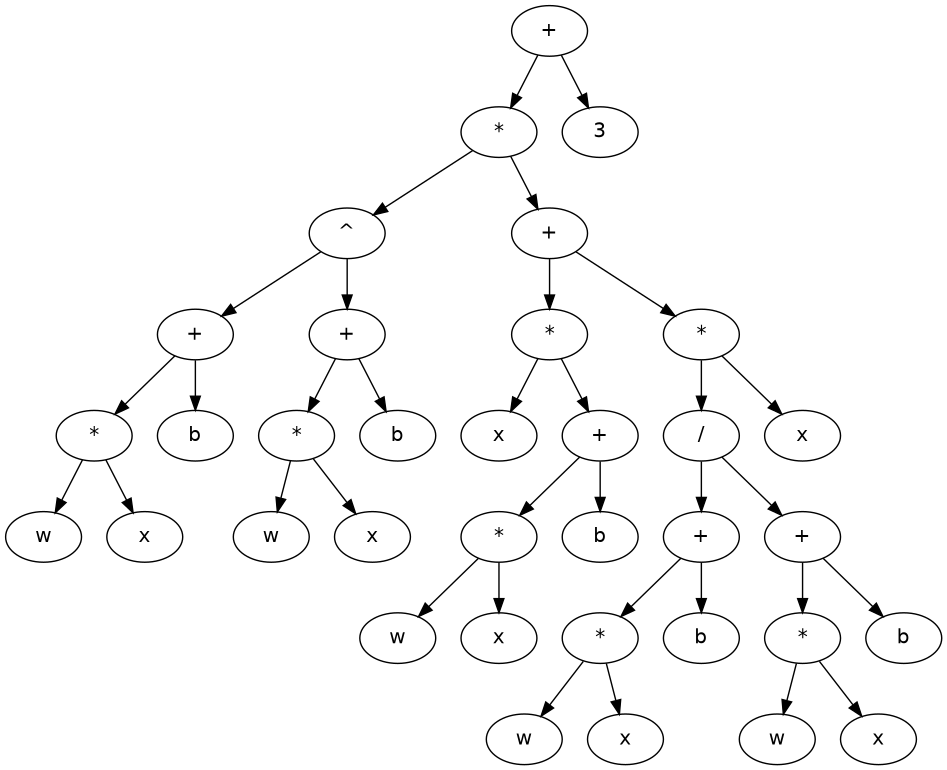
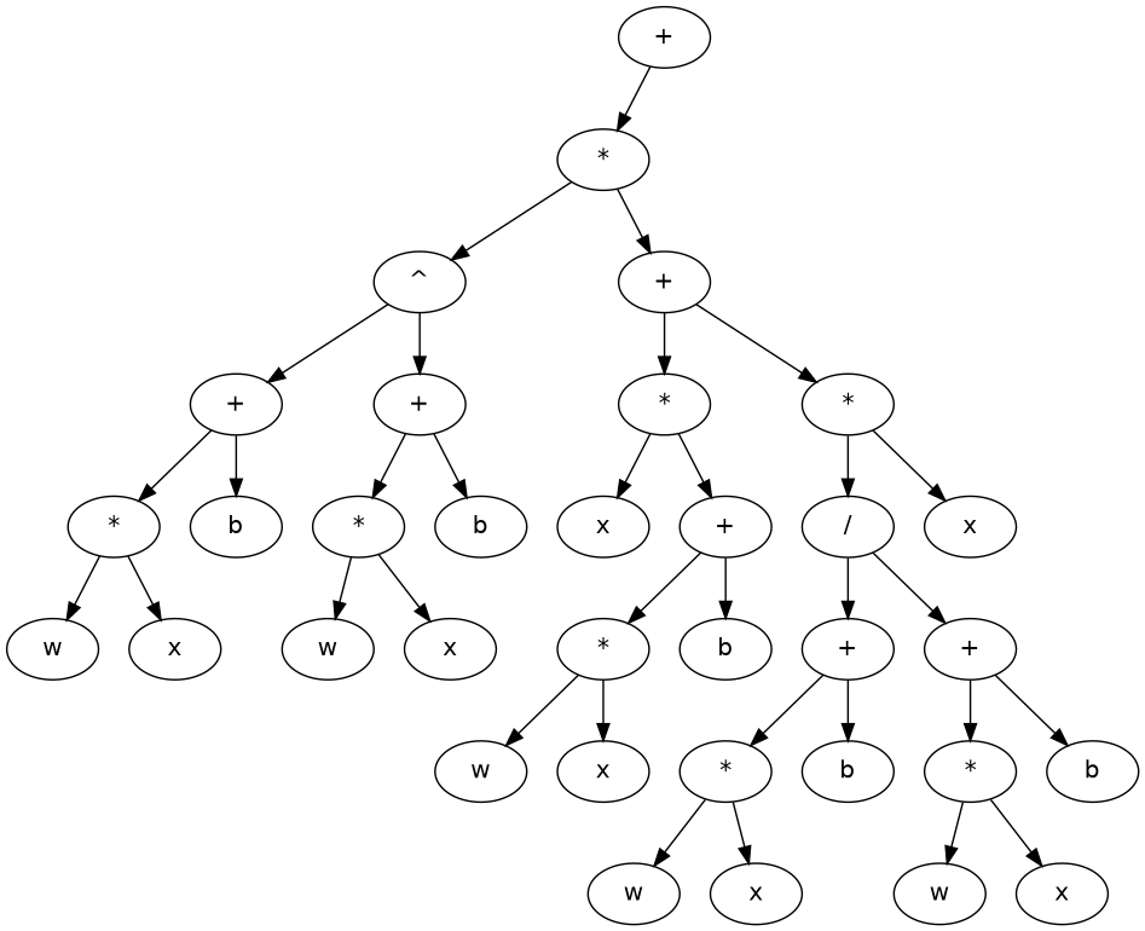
  strict digraph {
    fontname="DejaVu Sans"
    node [fontname="DejaVu Sans"]
    edge [fontname="DejaVu Sans"]
    n1 [label="+"]
    n2 [label="*"]
-   n3 [label=3]
    n4 [label="^"]
    n5 [label="+"]
    n6 [label="+"]
    n7 [label="+"]
    n8 [label="*"]
    n9 [label="*"]
    n10 [label="*"]
    n11 [label=b]
    n12 [label="*"]
    n13 [label=b]
    n14 [label=w]
    n15 [label=x]
    n16 [label=w]
    n17 [label=x]
    n18 [label=x]
    n19 [label="+"]
    n20 [label="/"]
    n21 [label=x]
    n22 [label="*"]
    n23 [label=b]
    n24 [label=w]
    n25 [label=x]
    n26 [label="+"]
    n27 [label="+"]
    n28 [label="*"]
    n29 [label=b]
    n30 [label="*"]
    n31 [label=b]
    n32 [label=w]
    n33 [label=x]
    n34 [label=w]
    n35 [label=x]
    n1 -> n2
-   n1 -> n3
    n2 -> n4
    n2 -> n5
    n4 -> n6
    n4 -> n7
    n5 -> n8
    n5 -> n9
    n6 -> n10
    n6 -> n11
    n7 -> n12
    n7 -> n13
    n8 -> n18
    n8 -> n19
    n9 -> n20
    n9 -> n21
    n10 -> n14
    n10 -> n15
    n12 -> n16
    n12 -> n17
    n19 -> n22
    n19 -> n23
    n20 -> n26
    n20 -> n27
    n22 -> n24
    n22 -> n25
    n26 -> n28
    n26 -> n29
    n27 -> n30
    n27 -> n31
    n28 -> n32
    n28 -> n33
    n30 -> n34
    n30 -> n35
  }
